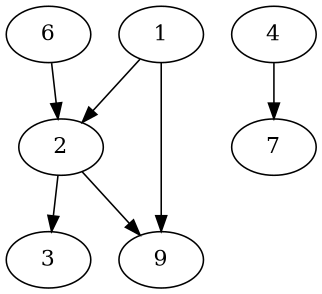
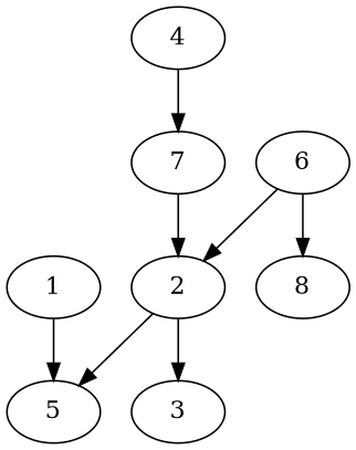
  digraph {
    1 [alpha=20.68]
    2 [alpha=49.71]
-   5 [alpha=42.32 label=9]
+   5 [alpha=42.32]
    3 [alpha=27.52]
    4 [alpha=36.43]
    7 [alpha=45.66]
    6 [alpha=42.48]
-   1 -> 2
+   8 [alpha=31.72]
+   7 -> 2
    1 -> 5
    2 -> 5
    2 -> 3
    4 -> 7
    6 -> 2
+   6 -> 8
  }
